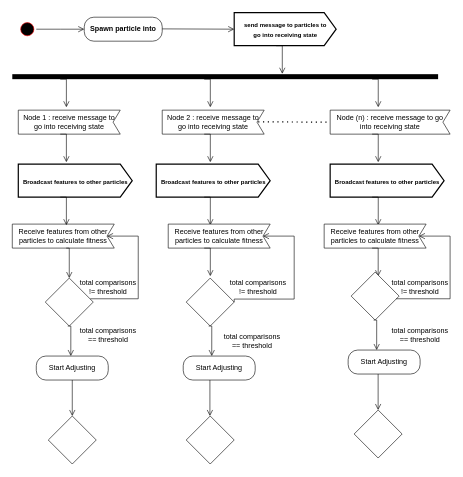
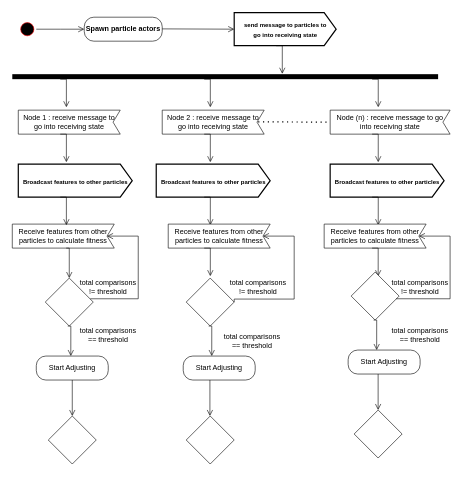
  <mxCell id="0" />
  <mxCell id="1" parent="0" />
  <mxCell id="2" value="" style="ellipse;html=1;shape=startState;fillColor=#000000;strokeColor=#ff0000;" vertex="1" parent="1"><mxGeometry x="30" y="33" width="30" height="30" as="geometry" /></mxCell>
  <mxCell id="3" value="" style="edgeStyle=orthogonalEdgeStyle;html=1;verticalAlign=bottom;endArrow=open;endSize=8;strokeColor=#000000;rounded=0;" edge="1" parent="1" source="2"><mxGeometry relative="1" as="geometry"><mxPoint x="140" y="48" as="targetPoint" /></mxGeometry></mxCell>
- <mxCell id="4" value="&lt;b&gt;Spawn particle into&lt;/b&gt;" style="rounded=1;whiteSpace=wrap;html=1;arcSize=40;fontColor=#000000;fillColor=#FFFFFF;strokeColor=#000000;" vertex="1" parent="1"><mxGeometry x="140" y="28" width="130" height="40" as="geometry" /></mxCell>
+ <mxCell id="4" value="&lt;b&gt;Spawn particle actors&lt;/b&gt;" style="rounded=1;whiteSpace=wrap;html=1;arcSize=40;fontColor=#000000;fillColor=#FFFFFF;strokeColor=#000000;" vertex="1" parent="1"><mxGeometry x="140" y="28" width="130" height="40" as="geometry" /></mxCell>
  <mxCell id="5" value="&lt;font style=&quot;font-size: 10px&quot;&gt;&lt;b&gt;send message to particles to &lt;br&gt;go into receiving state&lt;br&gt;&lt;/b&gt;&lt;/font&gt;" style="html=1;shape=mxgraph.infographic.ribbonSimple;notch1=0;notch2=20;align=center;verticalAlign=middle;fontSize=14;fontStyle=0;fillColor=#FFFFFF;strokeWidth=2;" vertex="1" parent="1"><mxGeometry x="390" y="20.5" width="170" height="55" as="geometry" /></mxCell>
  <mxCell id="6" value="" style="edgeStyle=orthogonalEdgeStyle;html=1;verticalAlign=bottom;endArrow=open;endSize=8;strokeColor=#000000;rounded=0;entryX=0;entryY=0;entryDx=0;entryDy=27.5;entryPerimeter=0;" edge="1" parent="1" target="5"><mxGeometry relative="1" as="geometry"><mxPoint x="350" y="47.5" as="targetPoint" /><mxPoint x="270" y="47.5" as="sourcePoint" /></mxGeometry></mxCell>
  <mxCell id="7" value="" style="edgeStyle=orthogonalEdgeStyle;html=1;verticalAlign=bottom;endArrow=open;endSize=8;strokeColor=#000000;rounded=0;exitX=0.743;exitY=0.167;exitDx=0;exitDy=0;exitPerimeter=0;" edge="1" parent="1"><mxGeometry relative="1" as="geometry"><mxPoint x="470.18" y="122.4" as="targetPoint" /><mxPoint x="460" y="75.541" as="sourcePoint" /><Array as="points"><mxPoint x="470.18" y="75.4" /></Array></mxGeometry></mxCell>
  <mxCell id="8" value="" style="html=1;points=[];perimeter=orthogonalPerimeter;fillColor=#000000;strokeColor=none;direction=north;" vertex="1" parent="1"><mxGeometry x="20" y="123" width="710" height="8.33" as="geometry" /></mxCell>
  <mxCell id="9" value="" style="edgeStyle=orthogonalEdgeStyle;html=1;verticalAlign=bottom;endArrow=open;endSize=8;strokeColor=#000000;rounded=0;exitX=0.743;exitY=0.167;exitDx=0;exitDy=0;exitPerimeter=0;" edge="1" parent="1"><mxGeometry relative="1" as="geometry"><mxPoint x="110.18" y="178.23" as="targetPoint" /><mxPoint x="100" y="131.371" as="sourcePoint" /><Array as="points"><mxPoint x="110.18" y="131.23" /></Array></mxGeometry></mxCell>
  <mxCell id="10" value="" style="edgeStyle=orthogonalEdgeStyle;html=1;verticalAlign=bottom;endArrow=open;endSize=8;strokeColor=#000000;rounded=0;exitX=0.743;exitY=0.167;exitDx=0;exitDy=0;exitPerimeter=0;" edge="1" parent="1"><mxGeometry relative="1" as="geometry"><mxPoint x="350.18" y="178.23" as="targetPoint" /><mxPoint x="340" y="131.371" as="sourcePoint" /><Array as="points"><mxPoint x="350.18" y="131.23" /></Array></mxGeometry></mxCell>
  <mxCell id="11" value="" style="edgeStyle=orthogonalEdgeStyle;html=1;verticalAlign=bottom;endArrow=open;endSize=8;strokeColor=#000000;rounded=0;exitX=0.743;exitY=0.167;exitDx=0;exitDy=0;exitPerimeter=0;" edge="1" parent="1"><mxGeometry relative="1" as="geometry"><mxPoint x="630.18" y="178.23" as="targetPoint" /><mxPoint x="620" y="131.371" as="sourcePoint" /><Array as="points"><mxPoint x="630.18" y="131.23" /></Array></mxGeometry></mxCell>
  <mxCell id="12" value="Node 1 : receive message to go into receiving state" style="shape=mxgraph.sysml.accEvent;flipH=1;whiteSpace=wrap;align=center;" vertex="1" parent="1"><mxGeometry x="30" y="183" width="170" height="40" as="geometry" /></mxCell>
  <mxCell id="13" value="Node 2 : receive message to go into receiving state" style="shape=mxgraph.sysml.accEvent;flipH=1;whiteSpace=wrap;align=center;" vertex="1" parent="1"><mxGeometry x="270" y="183" width="170" height="40" as="geometry" /></mxCell>
  <mxCell id="14" value="Node (n) : receive message to go into receiving state" style="shape=mxgraph.sysml.accEvent;flipH=1;whiteSpace=wrap;align=center;" vertex="1" parent="1"><mxGeometry x="550" y="183" width="200" height="40" as="geometry" /></mxCell>
  <mxCell id="15" value="" style="endArrow=none;dashed=1;html=1;dashPattern=1 3;strokeWidth=2;rounded=0;exitX=0;exitY=0.5;exitDx=12;exitDy=0;exitPerimeter=0;" edge="1" parent="1"><mxGeometry width="50" height="50" relative="1" as="geometry"><mxPoint x="430" y="202.5" as="sourcePoint" /><mxPoint x="550" y="203" as="targetPoint" /></mxGeometry></mxCell>
  <mxCell id="16" value="" style="edgeStyle=orthogonalEdgeStyle;html=1;verticalAlign=bottom;endArrow=open;endSize=8;strokeColor=#000000;rounded=0;exitX=0.743;exitY=0.167;exitDx=0;exitDy=0;exitPerimeter=0;" edge="1" parent="1"><mxGeometry relative="1" as="geometry"><mxPoint x="110.18" y="269.86" as="targetPoint" /><mxPoint x="100" y="223.001" as="sourcePoint" /><Array as="points"><mxPoint x="110.18" y="222.86" /></Array></mxGeometry></mxCell>
  <mxCell id="17" value="" style="edgeStyle=orthogonalEdgeStyle;html=1;verticalAlign=bottom;endArrow=open;endSize=8;strokeColor=#000000;rounded=0;exitX=0.743;exitY=0.167;exitDx=0;exitDy=0;exitPerimeter=0;" edge="1" parent="1"><mxGeometry relative="1" as="geometry"><mxPoint x="350.18" y="269.86" as="targetPoint" /><mxPoint x="340" y="223.001" as="sourcePoint" /><Array as="points"><mxPoint x="350.18" y="222.86" /></Array></mxGeometry></mxCell>
  <mxCell id="18" value="" style="edgeStyle=orthogonalEdgeStyle;html=1;verticalAlign=bottom;endArrow=open;endSize=8;strokeColor=#000000;rounded=0;exitX=0.743;exitY=0.167;exitDx=0;exitDy=0;exitPerimeter=0;" edge="1" parent="1"><mxGeometry relative="1" as="geometry"><mxPoint x="630.18" y="269.86" as="targetPoint" /><mxPoint x="620" y="223.001" as="sourcePoint" /><Array as="points"><mxPoint x="630.18" y="222.86" /></Array></mxGeometry></mxCell>
  <mxCell id="19" value="&lt;font style=&quot;font-size: 10px&quot;&gt;&lt;b&gt;Broadcast features to other particles&lt;br&gt;&lt;/b&gt;&lt;/font&gt;" style="html=1;shape=mxgraph.infographic.ribbonSimple;notch1=0;notch2=20;align=center;verticalAlign=middle;fontSize=14;fontStyle=0;fillColor=#FFFFFF;strokeWidth=2;" vertex="1" parent="1"><mxGeometry x="30" y="273" width="190" height="55" as="geometry" /></mxCell>
  <mxCell id="20" value="&lt;font style=&quot;font-size: 10px&quot;&gt;&lt;b&gt;Broadcast features to other particles&lt;br&gt;&lt;/b&gt;&lt;/font&gt;" style="html=1;shape=mxgraph.infographic.ribbonSimple;notch1=0;notch2=20;align=center;verticalAlign=middle;fontSize=14;fontStyle=0;fillColor=#FFFFFF;strokeWidth=2;" vertex="1" parent="1"><mxGeometry x="260" y="273" width="190" height="55" as="geometry" /></mxCell>
  <mxCell id="21" value="&lt;font style=&quot;font-size: 10px&quot;&gt;&lt;b&gt;Broadcast features to other particles&lt;br&gt;&lt;/b&gt;&lt;/font&gt;" style="html=1;shape=mxgraph.infographic.ribbonSimple;notch1=0;notch2=20;align=center;verticalAlign=middle;fontSize=14;fontStyle=0;fillColor=#FFFFFF;strokeWidth=2;" vertex="1" parent="1"><mxGeometry x="550" y="273" width="190" height="55" as="geometry" /></mxCell>
  <mxCell id="22" value="Receive features from other particles to calculate fitness" style="shape=mxgraph.sysml.accEvent;flipH=1;whiteSpace=wrap;align=center;" vertex="1" parent="1"><mxGeometry x="20" y="373" width="170" height="40" as="geometry" /></mxCell>
  <mxCell id="23" value="" style="edgeStyle=orthogonalEdgeStyle;html=1;verticalAlign=bottom;endArrow=open;endSize=8;strokeColor=#000000;rounded=0;exitX=0.743;exitY=0.167;exitDx=0;exitDy=0;exitPerimeter=0;" edge="1" parent="1"><mxGeometry relative="1" as="geometry"><mxPoint x="110.18" y="374.86" as="targetPoint" /><mxPoint x="100" y="328.001" as="sourcePoint" /><Array as="points"><mxPoint x="110.18" y="327.86" /></Array></mxGeometry></mxCell>
  <mxCell id="24" value="" style="edgeStyle=orthogonalEdgeStyle;html=1;verticalAlign=bottom;endArrow=open;endSize=8;strokeColor=#000000;rounded=0;exitX=0.743;exitY=0.167;exitDx=0;exitDy=0;exitPerimeter=0;" edge="1" parent="1"><mxGeometry relative="1" as="geometry"><mxPoint x="350.18" y="374.86" as="targetPoint" /><mxPoint x="340" y="328.001" as="sourcePoint" /><Array as="points"><mxPoint x="350.18" y="327.86" /></Array></mxGeometry></mxCell>
  <mxCell id="25" value="" style="edgeStyle=orthogonalEdgeStyle;html=1;verticalAlign=bottom;endArrow=open;endSize=8;strokeColor=#000000;rounded=0;exitX=0.743;exitY=0.167;exitDx=0;exitDy=0;exitPerimeter=0;" edge="1" parent="1"><mxGeometry relative="1" as="geometry"><mxPoint x="630.18" y="374.86" as="targetPoint" /><mxPoint x="620" y="328.001" as="sourcePoint" /><Array as="points"><mxPoint x="630.18" y="327.86" /></Array></mxGeometry></mxCell>
  <mxCell id="26" value="Receive features from other particles to calculate fitness" style="shape=mxgraph.sysml.accEvent;flipH=1;whiteSpace=wrap;align=center;" vertex="1" parent="1"><mxGeometry x="280" y="373" width="170" height="40" as="geometry" /></mxCell>
  <mxCell id="27" value="Receive features from other particles to calculate fitness" style="shape=mxgraph.sysml.accEvent;flipH=1;whiteSpace=wrap;align=center;" vertex="1" parent="1"><mxGeometry x="540" y="373" width="170" height="40" as="geometry" /></mxCell>
  <mxCell id="28" value="" style="rhombus;whiteSpace=wrap;html=1;" vertex="1" parent="1"><mxGeometry x="75" y="463" width="80" height="80" as="geometry" /></mxCell>
  <mxCell id="29" value="" style="edgeStyle=orthogonalEdgeStyle;html=1;verticalAlign=bottom;endArrow=open;endSize=8;strokeColor=#000000;rounded=0;exitX=0.743;exitY=0.167;exitDx=0;exitDy=0;exitPerimeter=0;entryX=0.5;entryY=0;entryDx=0;entryDy=0;" edge="1" parent="1" target="28"><mxGeometry relative="1" as="geometry"><mxPoint x="120.08" y="459.86" as="targetPoint" /><mxPoint x="109.9" y="413.001" as="sourcePoint" /><Array as="points"><mxPoint x="115" y="413" /></Array></mxGeometry></mxCell>
  <mxCell id="30" value="" style="edgeStyle=orthogonalEdgeStyle;html=1;verticalAlign=bottom;endArrow=open;endSize=8;strokeColor=#000000;rounded=0;exitX=0.743;exitY=0.167;exitDx=0;exitDy=0;exitPerimeter=0;" edge="1" parent="1"><mxGeometry relative="1" as="geometry"><mxPoint x="350.18" y="459.86" as="targetPoint" /><mxPoint x="340" y="413.001" as="sourcePoint" /><Array as="points"><mxPoint x="350.18" y="412.86" /></Array></mxGeometry></mxCell>
  <mxCell id="31" value="" style="edgeStyle=orthogonalEdgeStyle;html=1;verticalAlign=bottom;endArrow=open;endSize=8;strokeColor=#000000;rounded=0;exitX=0.743;exitY=0.167;exitDx=0;exitDy=0;exitPerimeter=0;" edge="1" parent="1"><mxGeometry relative="1" as="geometry"><mxPoint x="630.08" y="459.86" as="targetPoint" /><mxPoint x="619.9" y="413.001" as="sourcePoint" /><Array as="points"><mxPoint x="630.08" y="412.86" /></Array></mxGeometry></mxCell>
  <mxCell id="32" value="" style="rhombus;whiteSpace=wrap;html=1;" vertex="1" parent="1"><mxGeometry x="310" y="463" width="80" height="80" as="geometry" /></mxCell>
  <mxCell id="33" value="" style="rhombus;whiteSpace=wrap;html=1;" vertex="1" parent="1"><mxGeometry x="585" y="453" width="80" height="80" as="geometry" /></mxCell>
  <mxCell id="34" value="" style="edgeStyle=orthogonalEdgeStyle;html=1;verticalAlign=bottom;endArrow=open;endSize=8;strokeColor=#000000;rounded=0;exitX=0.743;exitY=0.167;exitDx=0;exitDy=0;exitPerimeter=0;entryX=0.5;entryY=0;entryDx=0;entryDy=0;" edge="1" parent="1"><mxGeometry relative="1" as="geometry"><mxPoint x="117.55" y="593" as="targetPoint" /><mxPoint x="112.45" y="543.001" as="sourcePoint" /><Array as="points"><mxPoint x="118" y="543" /></Array></mxGeometry></mxCell>
  <mxCell id="35" value="" style="edgeStyle=orthogonalEdgeStyle;html=1;verticalAlign=bottom;endArrow=open;endSize=8;strokeColor=#000000;rounded=0;exitX=0.743;exitY=0.167;exitDx=0;exitDy=0;exitPerimeter=0;entryX=0.5;entryY=0;entryDx=0;entryDy=0;" edge="1" parent="1"><mxGeometry relative="1" as="geometry"><mxPoint x="352.55" y="593" as="targetPoint" /><mxPoint x="347.45" y="543.001" as="sourcePoint" /><Array as="points"><mxPoint x="352.55" y="543" /></Array></mxGeometry></mxCell>
  <mxCell id="36" value="" style="edgeStyle=orthogonalEdgeStyle;html=1;verticalAlign=bottom;endArrow=open;endSize=8;strokeColor=#000000;rounded=0;exitX=0.743;exitY=0.167;exitDx=0;exitDy=0;exitPerimeter=0;entryX=0.5;entryY=0;entryDx=0;entryDy=0;" edge="1" parent="1"><mxGeometry relative="1" as="geometry"><mxPoint x="627.55" y="583" as="targetPoint" /><mxPoint x="622.45" y="533.001" as="sourcePoint" /><Array as="points"><mxPoint x="627.55" y="533" /></Array></mxGeometry></mxCell>
  <mxCell id="37" value="total comparisons == threshold" style="text;html=1;strokeColor=none;fillColor=none;align=center;verticalAlign=middle;whiteSpace=wrap;rounded=0;" vertex="1" parent="1"><mxGeometry x="130" y="543" width="100" height="30" as="geometry" /></mxCell>
  <mxCell id="38" value="total comparisons == threshold" style="text;html=1;strokeColor=none;fillColor=none;align=center;verticalAlign=middle;whiteSpace=wrap;rounded=0;" vertex="1" parent="1"><mxGeometry x="370" y="553" width="100" height="30" as="geometry" /></mxCell>
  <mxCell id="39" value="total comparisons == threshold" style="text;html=1;strokeColor=none;fillColor=none;align=center;verticalAlign=middle;whiteSpace=wrap;rounded=0;" vertex="1" parent="1"><mxGeometry x="650" y="543" width="100" height="30" as="geometry" /></mxCell>
  <mxCell id="40" value="Start Adjusting" style="rounded=1;whiteSpace=wrap;html=1;arcSize=40;fontColor=#000000;fillColor=#FFFFFF;strokeColor=#000000;" vertex="1" parent="1"><mxGeometry x="60" y="593" width="120" height="40" as="geometry" /></mxCell>
  <mxCell id="41" value="" style="edgeStyle=orthogonalEdgeStyle;html=1;verticalAlign=bottom;endArrow=open;endSize=8;strokeColor=#000000;rounded=0;" edge="1" source="40" parent="1"><mxGeometry relative="1" as="geometry"><mxPoint x="120" y="693" as="targetPoint" /></mxGeometry></mxCell>
  <mxCell id="42" value="" style="edgeStyle=orthogonalEdgeStyle;html=1;verticalAlign=bottom;endArrow=open;endSize=8;strokeColor=#000000;rounded=0;entryX=0;entryY=0.5;entryDx=12;entryDy=0;entryPerimeter=0;" edge="1" parent="1" target="22"><mxGeometry relative="1" as="geometry"><mxPoint x="200" y="393" as="targetPoint" /><mxPoint x="150" y="497.5" as="sourcePoint" /><Array as="points"><mxPoint x="230" y="498" /><mxPoint x="230" y="393" /></Array></mxGeometry></mxCell>
  <mxCell id="43" value="" style="edgeStyle=orthogonalEdgeStyle;html=1;verticalAlign=bottom;endArrow=open;endSize=8;strokeColor=#000000;rounded=0;entryX=0;entryY=0.5;entryDx=12;entryDy=0;entryPerimeter=0;exitX=1;exitY=0.5;exitDx=0;exitDy=0;" edge="1" parent="1" source="32"><mxGeometry relative="1" as="geometry"><mxPoint x="438" y="393" as="targetPoint" /><mxPoint x="410" y="497.5" as="sourcePoint" /><Array as="points"><mxPoint x="390" y="498" /><mxPoint x="490" y="498" /><mxPoint x="490" y="393" /></Array></mxGeometry></mxCell>
  <mxCell id="44" value="" style="edgeStyle=orthogonalEdgeStyle;html=1;verticalAlign=bottom;endArrow=open;endSize=8;strokeColor=#000000;rounded=0;entryX=0;entryY=0.5;entryDx=12;entryDy=0;entryPerimeter=0;exitX=0.938;exitY=0.556;exitDx=0;exitDy=0;exitPerimeter=0;" edge="1" parent="1" source="33"><mxGeometry relative="1" as="geometry"><mxPoint x="698" y="393" as="targetPoint" /><mxPoint x="670" y="497.5" as="sourcePoint" /><Array as="points"><mxPoint x="750" y="498" /><mxPoint x="750" y="393" /></Array></mxGeometry></mxCell>
  <mxCell id="45" value="Start Adjusting" style="rounded=1;whiteSpace=wrap;html=1;arcSize=40;fontColor=#000000;fillColor=#FFFFFF;strokeColor=#000000;" vertex="1" parent="1"><mxGeometry x="305" y="593" width="120" height="40" as="geometry" /></mxCell>
  <mxCell id="46" value="Start Adjusting" style="rounded=1;whiteSpace=wrap;html=1;arcSize=40;fontColor=#000000;fillColor=#FFFFFF;strokeColor=#000000;" vertex="1" parent="1"><mxGeometry x="580" y="583" width="120" height="40" as="geometry" /></mxCell>
  <mxCell id="47" value="" style="rhombus;whiteSpace=wrap;html=1;" vertex="1" parent="1"><mxGeometry x="80" y="693" width="80" height="80" as="geometry" /></mxCell>
  <mxCell id="48" value="" style="edgeStyle=orthogonalEdgeStyle;html=1;verticalAlign=bottom;endArrow=open;endSize=8;strokeColor=#000000;rounded=0;" edge="1" parent="1"><mxGeometry relative="1" as="geometry"><mxPoint x="349.5" y="693" as="targetPoint" /><mxPoint x="349.5" y="633" as="sourcePoint" /></mxGeometry></mxCell>
  <mxCell id="49" value="" style="edgeStyle=orthogonalEdgeStyle;html=1;verticalAlign=bottom;endArrow=open;endSize=8;strokeColor=#000000;rounded=0;" edge="1" parent="1"><mxGeometry relative="1" as="geometry"><mxPoint x="630" y="683" as="targetPoint" /><mxPoint x="630" y="623" as="sourcePoint" /></mxGeometry></mxCell>
  <mxCell id="50" value="" style="rhombus;whiteSpace=wrap;html=1;" vertex="1" parent="1"><mxGeometry x="310" y="693" width="80" height="80" as="geometry" /></mxCell>
  <mxCell id="51" value="" style="rhombus;whiteSpace=wrap;html=1;" vertex="1" parent="1"><mxGeometry x="590" y="683" width="80" height="80" as="geometry" /></mxCell>
  <mxCell id="52" value="total comparisons != threshold" style="text;html=1;strokeColor=none;fillColor=none;align=center;verticalAlign=middle;whiteSpace=wrap;rounded=0;" vertex="1" parent="1"><mxGeometry x="130" y="463" width="100" height="30" as="geometry" /></mxCell>
  <mxCell id="53" value="total comparisons != threshold" style="text;html=1;strokeColor=none;fillColor=none;align=center;verticalAlign=middle;whiteSpace=wrap;rounded=0;" vertex="1" parent="1"><mxGeometry x="380" y="463" width="100" height="30" as="geometry" /></mxCell>
  <mxCell id="54" value="total comparisons != threshold" style="text;html=1;strokeColor=none;fillColor=none;align=center;verticalAlign=middle;whiteSpace=wrap;rounded=0;" vertex="1" parent="1"><mxGeometry x="650" y="463" width="100" height="30" as="geometry" /></mxCell>
